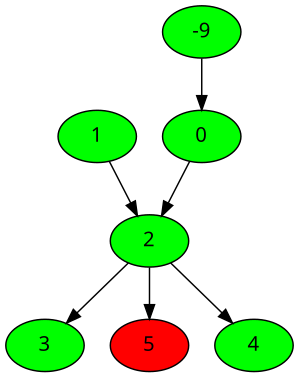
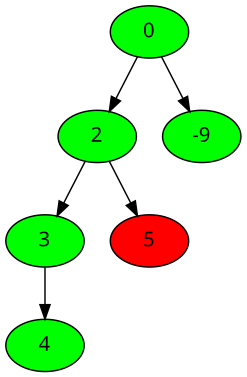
  digraph {
    fontname="Noto Sans"
    node [fillcolor=green fontname="Noto Sans" style=filled]
    edge [fontname="Noto Sans"]
    0
    2
-   1
    3
    5 [fillcolor=red]
    n6 [label=-9]
    4
    0 -> 2
    2 -> 3
    2 -> 5
-   1 -> 2
-   2 -> 4
-   n6 -> 0
+   3 -> 4
+   0 -> n6
  }
